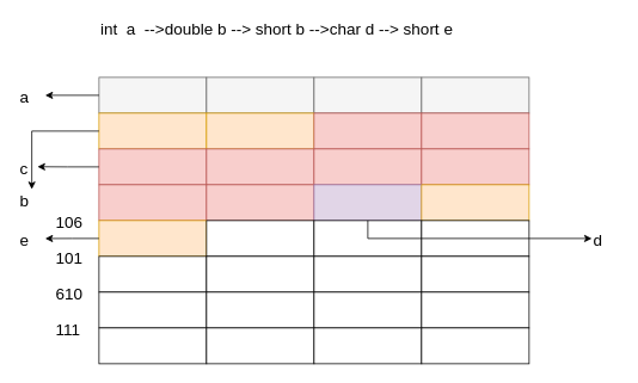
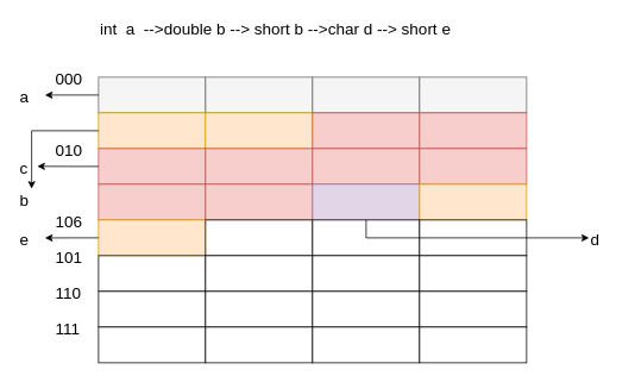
  <mxCell id="0" />
  <mxCell id="1" parent="0" />
  <mxCell id="2" value="&lt;font style=&quot;font-size: 18px&quot;&gt;int&amp;nbsp; a&amp;nbsp; --&amp;gt;double b --&amp;gt; short b --&amp;gt;char d --&amp;gt; short e&lt;/font&gt;" style="text;html=1;resizable=0;points=[];autosize=1;align=left;verticalAlign=top;spacingTop=-4;" vertex="1" parent="1"><mxGeometry x="110" y="20" width="410" height="20" as="geometry" /></mxCell>
  <mxCell id="3" value="" style="group" vertex="1" connectable="0" parent="1"><mxGeometry x="60" y="76" width="530" height="330" as="geometry" /></mxCell>
  <mxCell id="4" value="" style="rounded=0;whiteSpace=wrap;html=1;fillColor=#f5f5f5;strokeColor=#666666;fontColor=#333333;" vertex="1" parent="3"><mxGeometry x="50" y="10" width="120" height="40" as="geometry" /></mxCell>
  <mxCell id="5" value="" style="rounded=0;whiteSpace=wrap;html=1;fillColor=#f5f5f5;strokeColor=#666666;fontColor=#333333;" vertex="1" parent="3"><mxGeometry x="170" y="10" width="120" height="40" as="geometry" /></mxCell>
  <mxCell id="6" value="" style="rounded=0;whiteSpace=wrap;html=1;fillColor=#f5f5f5;strokeColor=#666666;fontColor=#333333;" vertex="1" parent="3"><mxGeometry x="290" y="10" width="120" height="40" as="geometry" /></mxCell>
  <mxCell id="7" value="" style="rounded=0;whiteSpace=wrap;html=1;fillColor=#f5f5f5;strokeColor=#666666;fontColor=#333333;" vertex="1" parent="3"><mxGeometry x="410" y="10" width="120" height="40" as="geometry" /></mxCell>
  <mxCell id="8" value="" style="rounded=0;whiteSpace=wrap;html=1;fillColor=#ffe6cc;strokeColor=#d79b00;" vertex="1" parent="3"><mxGeometry x="50" y="50" width="120" height="40" as="geometry" /></mxCell>
  <mxCell id="9" value="" style="rounded=0;whiteSpace=wrap;html=1;fillColor=#ffe6cc;strokeColor=#d79b00;" vertex="1" parent="3"><mxGeometry x="170" y="50" width="120" height="40" as="geometry" /></mxCell>
  <mxCell id="10" value="" style="rounded=0;whiteSpace=wrap;html=1;fillColor=#f8cecc;strokeColor=#b85450;" vertex="1" parent="3"><mxGeometry x="290" y="50" width="120" height="40" as="geometry" /></mxCell>
  <mxCell id="11" value="" style="rounded=0;whiteSpace=wrap;html=1;fillColor=#f8cecc;strokeColor=#b85450;" vertex="1" parent="3"><mxGeometry x="410" y="50" width="120" height="40" as="geometry" /></mxCell>
  <mxCell id="12" value="" style="rounded=0;whiteSpace=wrap;html=1;fillColor=#f8cecc;strokeColor=#b85450;" vertex="1" parent="3"><mxGeometry x="50" y="90" width="120" height="40" as="geometry" /></mxCell>
  <mxCell id="13" value="" style="rounded=0;whiteSpace=wrap;html=1;fillColor=#f8cecc;strokeColor=#b85450;" vertex="1" parent="3"><mxGeometry x="170" y="90" width="120" height="40" as="geometry" /></mxCell>
  <mxCell id="14" value="" style="rounded=0;whiteSpace=wrap;html=1;fillColor=#f8cecc;strokeColor=#b85450;" vertex="1" parent="3"><mxGeometry x="290" y="90" width="120" height="40" as="geometry" /></mxCell>
  <mxCell id="15" value="" style="rounded=0;whiteSpace=wrap;html=1;fillColor=#f8cecc;strokeColor=#b85450;" vertex="1" parent="3"><mxGeometry x="410" y="90" width="120" height="40" as="geometry" /></mxCell>
  <mxCell id="16" value="" style="rounded=0;whiteSpace=wrap;html=1;fillColor=#f8cecc;strokeColor=#b85450;" vertex="1" parent="3"><mxGeometry x="50" y="130" width="120" height="40" as="geometry" /></mxCell>
  <mxCell id="17" value="" style="rounded=0;whiteSpace=wrap;html=1;fillColor=#f8cecc;strokeColor=#b85450;" vertex="1" parent="3"><mxGeometry x="170" y="130" width="120" height="40" as="geometry" /></mxCell>
  <mxCell id="18" value="" style="rounded=0;whiteSpace=wrap;html=1;fillColor=#e1d5e7;strokeColor=#9673a6;" vertex="1" parent="3"><mxGeometry x="290" y="130" width="120" height="40" as="geometry" /></mxCell>
  <mxCell id="19" value="" style="rounded=0;whiteSpace=wrap;html=1;fillColor=#ffe6cc;strokeColor=#d79b00;" vertex="1" parent="3"><mxGeometry x="410" y="130" width="120" height="40" as="geometry" /></mxCell>
  <mxCell id="20" value="" style="rounded=0;whiteSpace=wrap;html=1;fillColor=#ffe6cc;strokeColor=#d79b00;" vertex="1" parent="3"><mxGeometry x="50" y="170" width="120" height="40" as="geometry" /></mxCell>
  <mxCell id="21" value="" style="rounded=0;whiteSpace=wrap;html=1;" vertex="1" parent="3"><mxGeometry x="170" y="170" width="120" height="40" as="geometry" /></mxCell>
  <mxCell id="22" value="" style="rounded=0;whiteSpace=wrap;html=1;" vertex="1" parent="3"><mxGeometry x="290" y="170" width="120" height="40" as="geometry" /></mxCell>
  <mxCell id="23" value="" style="rounded=0;whiteSpace=wrap;html=1;" vertex="1" parent="3"><mxGeometry x="410" y="170" width="120" height="40" as="geometry" /></mxCell>
  <mxCell id="24" value="" style="rounded=0;whiteSpace=wrap;html=1;" vertex="1" parent="3"><mxGeometry x="50" y="210" width="120" height="40" as="geometry" /></mxCell>
  <mxCell id="25" value="" style="rounded=0;whiteSpace=wrap;html=1;" vertex="1" parent="3"><mxGeometry x="170" y="210" width="120" height="40" as="geometry" /></mxCell>
  <mxCell id="26" value="" style="rounded=0;whiteSpace=wrap;html=1;" vertex="1" parent="3"><mxGeometry x="290" y="210" width="120" height="40" as="geometry" /></mxCell>
  <mxCell id="27" value="" style="rounded=0;whiteSpace=wrap;html=1;" vertex="1" parent="3"><mxGeometry x="410" y="210" width="120" height="40" as="geometry" /></mxCell>
  <mxCell id="28" value="" style="rounded=0;whiteSpace=wrap;html=1;" vertex="1" parent="3"><mxGeometry x="50" y="250" width="120" height="40" as="geometry" /></mxCell>
  <mxCell id="29" value="" style="rounded=0;whiteSpace=wrap;html=1;" vertex="1" parent="3"><mxGeometry x="170" y="250" width="120" height="40" as="geometry" /></mxCell>
  <mxCell id="30" value="" style="rounded=0;whiteSpace=wrap;html=1;" vertex="1" parent="3"><mxGeometry x="290" y="250" width="120" height="40" as="geometry" /></mxCell>
  <mxCell id="31" value="" style="rounded=0;whiteSpace=wrap;html=1;" vertex="1" parent="3"><mxGeometry x="410" y="250" width="120" height="40" as="geometry" /></mxCell>
  <mxCell id="32" value="" style="rounded=0;whiteSpace=wrap;html=1;" vertex="1" parent="3"><mxGeometry x="50" y="290" width="120" height="40" as="geometry" /></mxCell>
  <mxCell id="33" value="" style="rounded=0;whiteSpace=wrap;html=1;" vertex="1" parent="3"><mxGeometry x="170" y="290" width="120" height="40" as="geometry" /></mxCell>
  <mxCell id="34" value="" style="rounded=0;whiteSpace=wrap;html=1;" vertex="1" parent="3"><mxGeometry x="290" y="290" width="120" height="40" as="geometry" /></mxCell>
  <mxCell id="35" value="" style="rounded=0;whiteSpace=wrap;html=1;" vertex="1" parent="3"><mxGeometry x="410" y="290" width="120" height="40" as="geometry" /></mxCell>
+ <mxCell id="36" value="&lt;font style=&quot;font-size: 18px&quot;&gt;000&lt;/font&gt;" style="text;html=1;resizable=0;points=[];autosize=1;align=left;verticalAlign=top;spacingTop=-4;" vertex="1" parent="3"><mxGeometry width="50" height="20" as="geometry" /></mxCell>
+ <mxCell id="37" value="&lt;font style=&quot;font-size: 18px&quot;&gt;010&lt;/font&gt;" style="text;html=1;resizable=0;points=[];autosize=1;align=left;verticalAlign=top;spacingTop=-4;" vertex="1" parent="3"><mxGeometry y="80" width="50" height="20" as="geometry" /></mxCell>
  <mxCell id="38" value="&lt;span style=&quot;font-size: 18px&quot;&gt;106&lt;/span&gt;" style="text;html=1;resizable=0;points=[];autosize=1;align=left;verticalAlign=top;spacingTop=-4;" vertex="1" parent="3"><mxGeometry y="160" width="50" height="20" as="geometry" /></mxCell>
  <mxCell id="39" value="&lt;font style=&quot;font-size: 18px&quot;&gt;101&lt;/font&gt;" style="text;html=1;resizable=0;points=[];autosize=1;align=left;verticalAlign=top;spacingTop=-4;" vertex="1" parent="3"><mxGeometry y="200" width="50" height="20" as="geometry" /></mxCell>
- <mxCell id="40" value="&lt;font style=&quot;font-size: 18px&quot;&gt;610&lt;/font&gt;" style="text;html=1;resizable=0;points=[];autosize=1;align=left;verticalAlign=top;spacingTop=-4;" vertex="1" parent="3"><mxGeometry y="240" width="40" height="20" as="geometry" /></mxCell>
+ <mxCell id="40" value="&lt;font style=&quot;font-size: 18px&quot;&gt;110&lt;/font&gt;" style="text;html=1;resizable=0;points=[];autosize=1;align=left;verticalAlign=top;spacingTop=-4;" vertex="1" parent="3"><mxGeometry y="240" width="40" height="20" as="geometry" /></mxCell>
  <mxCell id="41" value="&lt;font style=&quot;font-size: 18px&quot;&gt;111&lt;/font&gt;" style="text;html=1;resizable=0;points=[];autosize=1;align=left;verticalAlign=top;spacingTop=-4;" vertex="1" parent="3"><mxGeometry y="280" width="40" height="20" as="geometry" /></mxCell>
  <mxCell id="42" value="&lt;font style=&quot;font-size: 18px&quot;&gt;a&lt;br&gt;&lt;/font&gt;" style="text;html=1;resizable=0;points=[];autosize=1;align=left;verticalAlign=top;spacingTop=-4;" vertex="1" parent="1"><mxGeometry x="20" y="96" width="30" height="20" as="geometry" /></mxCell>
  <mxCell id="43" style="edgeStyle=orthogonalEdgeStyle;rounded=0;orthogonalLoop=1;jettySize=auto;html=1;exitX=0;exitY=0.5;exitDx=0;exitDy=0;" edge="1" parent="1" source="4" target="42"><mxGeometry relative="1" as="geometry"><mxPoint x="60" y="106" as="targetPoint" /></mxGeometry></mxCell>
  <mxCell id="44" value="&lt;font style=&quot;font-size: 18px&quot;&gt;b&lt;br&gt;&lt;/font&gt;" style="text;html=1;resizable=0;points=[];autosize=1;align=left;verticalAlign=top;spacingTop=-4;" vertex="1" parent="1"><mxGeometry x="20" y="211" width="30" height="20" as="geometry" /></mxCell>
  <mxCell id="45" value="&lt;font style=&quot;font-size: 18px&quot;&gt;c&lt;br&gt;&lt;/font&gt;" style="text;html=1;resizable=0;points=[];autosize=1;align=left;verticalAlign=top;spacingTop=-4;" vertex="1" parent="1"><mxGeometry x="20" y="176" width="20" height="20" as="geometry" /></mxCell>
  <mxCell id="46" value="&lt;font style=&quot;font-size: 18px&quot;&gt;d&lt;br&gt;&lt;/font&gt;" style="text;html=1;resizable=0;points=[];autosize=1;align=left;verticalAlign=top;spacingTop=-4;" vertex="1" parent="1"><mxGeometry x="660" y="256" width="30" height="20" as="geometry" /></mxCell>
  <mxCell id="47" value="&lt;font style=&quot;font-size: 18px&quot;&gt;e&lt;br&gt;&lt;/font&gt;" style="text;html=1;resizable=0;points=[];autosize=1;align=left;verticalAlign=top;spacingTop=-4;" vertex="1" parent="1"><mxGeometry x="20" y="256.14" width="30" height="20" as="geometry" /></mxCell>
  <mxCell id="48" style="edgeStyle=orthogonalEdgeStyle;rounded=0;orthogonalLoop=1;jettySize=auto;html=1;entryX=1.068;entryY=0.492;entryDx=0;entryDy=0;entryPerimeter=0;" edge="1" parent="1" source="12" target="45"><mxGeometry relative="1" as="geometry"><mxPoint x="50" y="186" as="targetPoint" /></mxGeometry></mxCell>
  <mxCell id="49" style="edgeStyle=orthogonalEdgeStyle;rounded=0;orthogonalLoop=1;jettySize=auto;html=1;exitX=0;exitY=0.5;exitDx=0;exitDy=0;" edge="1" parent="1" source="8" target="44"><mxGeometry relative="1" as="geometry" /></mxCell>
  <mxCell id="50" style="edgeStyle=orthogonalEdgeStyle;rounded=0;orthogonalLoop=1;jettySize=auto;html=1;exitX=0.5;exitY=0;exitDx=0;exitDy=0;entryX=0;entryY=0.5;entryDx=0;entryDy=0;entryPerimeter=0;" edge="1" parent="1" source="22" target="46"><mxGeometry relative="1" as="geometry"><Array as="points"><mxPoint x="410" y="266" /></Array></mxGeometry></mxCell>
  <mxCell id="51" style="edgeStyle=orthogonalEdgeStyle;rounded=0;orthogonalLoop=1;jettySize=auto;html=1;" edge="1" parent="1" source="20" target="47"><mxGeometry relative="1" as="geometry" /></mxCell>
